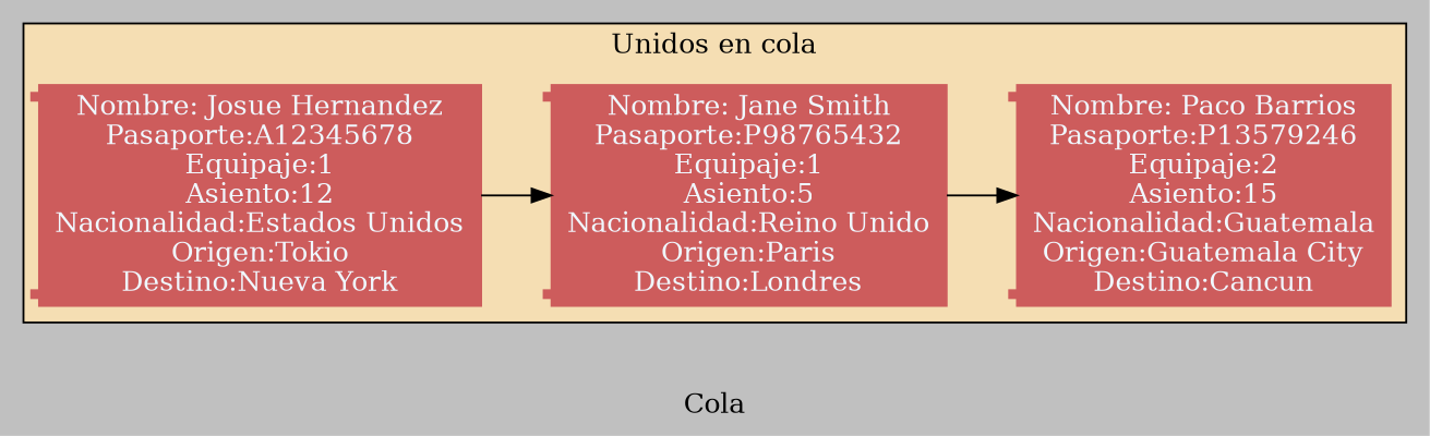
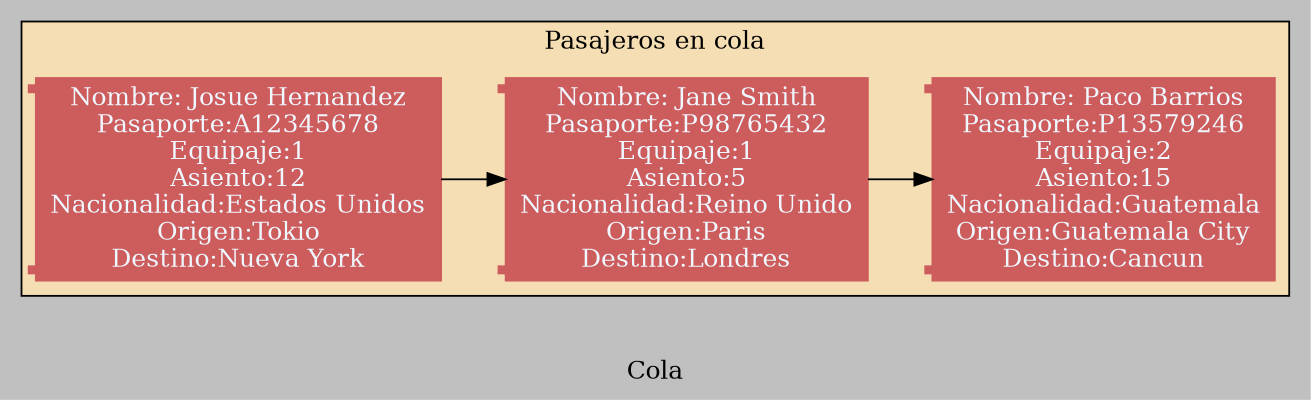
  digraph {
    bgcolor=grey
    label=Cola
    rankdir=LR
    node [color=indianred fontcolor=aliceblue shape=component style=filled]
    n1 [label="Nombre: Josue Hernandez\nPasaporte:A12345678\nEquipaje:1\nAsiento:12\nNacionalidad:Estados Unidos\nOrigen:Tokio\nDestino:Nueva York"]
    n2 [label="Nombre: Jane Smith\nPasaporte:P98765432\nEquipaje:1\nAsiento:5\nNacionalidad:Reino Unido\nOrigen:Paris\nDestino:Londres"]
    n3 [label="Nombre: Paco Barrios\nPasaporte:P13579246\nEquipaje:2\nAsiento:15\nNacionalidad:Guatemala\nOrigen:Guatemala City\nDestino:Cancun"]
    subgraph cluster_1 {
      bgcolor=wheat
-     label="Unidos en cola"
+     label="Pasajeros en cola"
      n1
      n2
      n3
    }
    n1 -> n2
    n2 -> n3
  }
